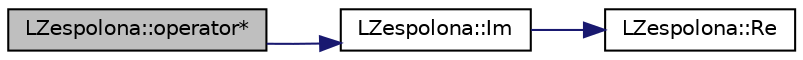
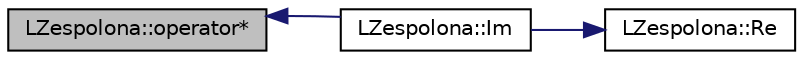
  digraph {
    rankdir=LR
    node [color=black fillcolor=white fontname=Helvetica fontsize=10 shape=record style=filled]
    edge [color=midnightblue fontname=Helvetica fontsize=10 labelfontname=Helvetica labelfontsize=10 style=solid]
    n1 [fillcolor=grey75 fontcolor=black height=0.2 label="LZespolona::operator*" width=0.4]
    n2 [height=0.2 label="LZespolona::Im" width=0.4]
    n3 [height=0.2 label="LZespolona::Re" width=0.4]
-   n1 -> n2
+   n2 -> n1
    n2 -> n3
  }
